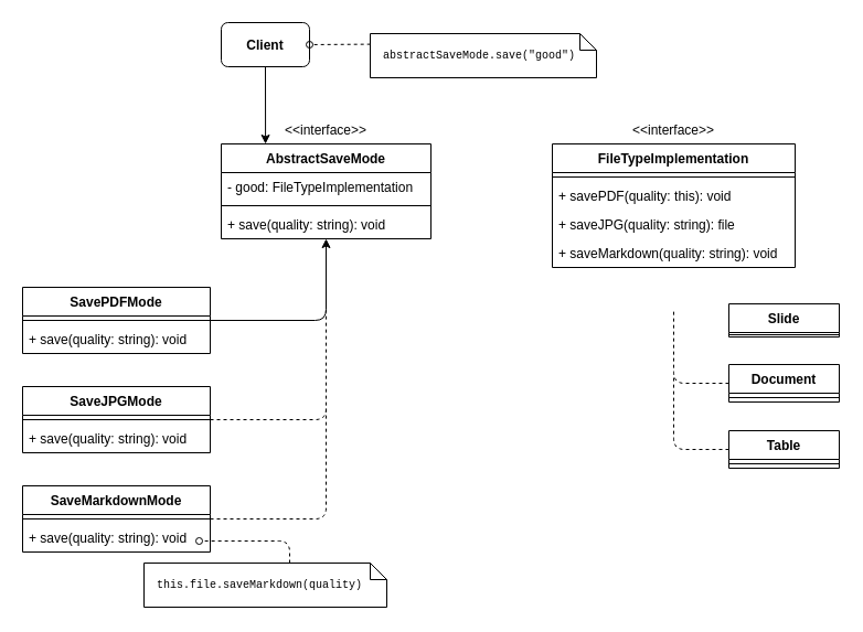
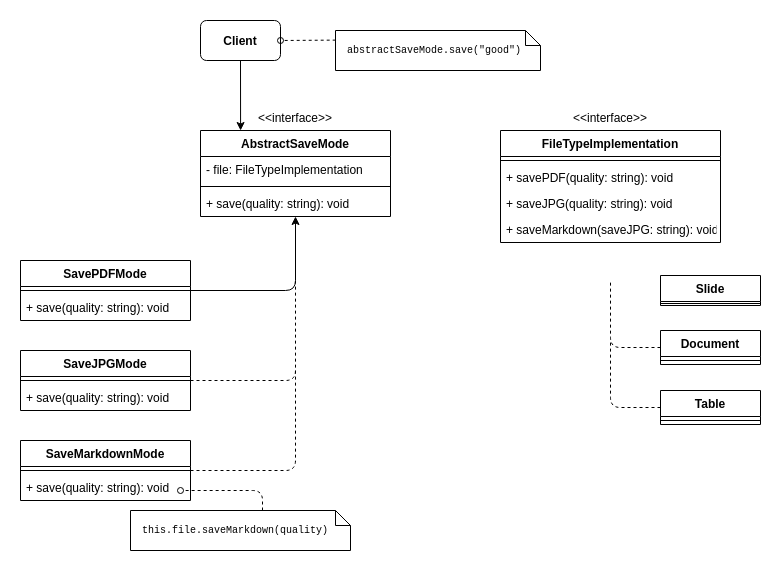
  <mxCell id="0" />
  <mxCell id="1" parent="0" />
  <mxCell id="2" value="AbstractSaveMode" style="swimlane;fontStyle=1;align=center;verticalAlign=top;childLayout=stackLayout;horizontal=1;startSize=26;horizontalStack=0;resizeParent=1;resizeParentMax=0;resizeLast=0;collapsible=1;marginBottom=0;" vertex="1" parent="1"><mxGeometry x="200" y="130" width="190" height="86" as="geometry" /></mxCell>
- <mxCell id="3" value="- good: FileTypeImplementation" style="text;strokeColor=none;fillColor=none;align=left;verticalAlign=top;spacingLeft=4;spacingRight=4;overflow=hidden;rotatable=0;points=[[0,0.5],[1,0.5]];portConstraint=eastwest;" vertex="1" parent="2"><mxGeometry y="26" width="190" height="26" as="geometry" /></mxCell>
+ <mxCell id="3" value="- file: FileTypeImplementation" style="text;strokeColor=none;fillColor=none;align=left;verticalAlign=top;spacingLeft=4;spacingRight=4;overflow=hidden;rotatable=0;points=[[0,0.5],[1,0.5]];portConstraint=eastwest;" vertex="1" parent="2"><mxGeometry y="26" width="190" height="26" as="geometry" /></mxCell>
  <mxCell id="4" value="" style="line;strokeWidth=1;fillColor=none;align=left;verticalAlign=middle;spacingTop=-1;spacingLeft=3;spacingRight=3;rotatable=0;labelPosition=right;points=[];portConstraint=eastwest;" vertex="1" parent="2"><mxGeometry y="52" width="190" height="8" as="geometry" /></mxCell>
  <mxCell id="5" value="+ save(quality: string): void" style="text;strokeColor=none;fillColor=none;align=left;verticalAlign=top;spacingLeft=4;spacingRight=4;overflow=hidden;rotatable=0;points=[[0,0.5],[1,0.5]];portConstraint=eastwest;" vertex="1" parent="2"><mxGeometry y="60" width="190" height="26" as="geometry" /></mxCell>
  <mxCell id="6" style="edgeStyle=none;html=1;dashed=0;" edge="1" parent="1" source="7" target="2"><mxGeometry relative="1" as="geometry"><Array as="points"><mxPoint x="295" y="290" /></Array></mxGeometry></mxCell>
  <mxCell id="7" value="SavePDFMode" style="swimlane;fontStyle=1;align=center;verticalAlign=top;childLayout=stackLayout;horizontal=1;startSize=26;horizontalStack=0;resizeParent=1;resizeParentMax=0;resizeLast=0;collapsible=1;marginBottom=0;" vertex="1" parent="1"><mxGeometry x="20" y="260" width="170" height="60" as="geometry" /></mxCell>
  <mxCell id="8" value="" style="line;strokeWidth=1;fillColor=none;align=left;verticalAlign=middle;spacingTop=-1;spacingLeft=3;spacingRight=3;rotatable=0;labelPosition=right;points=[];portConstraint=eastwest;" vertex="1" parent="7"><mxGeometry y="26" width="170" height="8" as="geometry" /></mxCell>
  <mxCell id="9" value="+ save(quality: string): void" style="text;strokeColor=none;fillColor=none;align=left;verticalAlign=top;spacingLeft=4;spacingRight=4;overflow=hidden;rotatable=0;points=[[0,0.5],[1,0.5]];portConstraint=eastwest;" vertex="1" parent="7"><mxGeometry y="34" width="170" height="26" as="geometry" /></mxCell>
  <mxCell id="10" style="edgeStyle=none;html=1;dashed=1;endArrow=none;endFill=0;" edge="1" parent="1" source="11"><mxGeometry relative="1" as="geometry"><mxPoint x="295" y="280" as="targetPoint" /><Array as="points"><mxPoint x="295" y="380" /></Array></mxGeometry></mxCell>
  <mxCell id="11" value="SaveJPGMode" style="swimlane;fontStyle=1;align=center;verticalAlign=top;childLayout=stackLayout;horizontal=1;startSize=26;horizontalStack=0;resizeParent=1;resizeParentMax=0;resizeLast=0;collapsible=1;marginBottom=0;" vertex="1" parent="1"><mxGeometry x="20" y="350" width="170" height="60" as="geometry" /></mxCell>
  <mxCell id="12" value="" style="line;strokeWidth=1;fillColor=none;align=left;verticalAlign=middle;spacingTop=-1;spacingLeft=3;spacingRight=3;rotatable=0;labelPosition=right;points=[];portConstraint=eastwest;" vertex="1" parent="11"><mxGeometry y="26" width="170" height="8" as="geometry" /></mxCell>
  <mxCell id="13" value="+ save(quality: string): void" style="text;strokeColor=none;fillColor=none;align=left;verticalAlign=top;spacingLeft=4;spacingRight=4;overflow=hidden;rotatable=0;points=[[0,0.5],[1,0.5]];portConstraint=eastwest;" vertex="1" parent="11"><mxGeometry y="34" width="170" height="26" as="geometry" /></mxCell>
  <mxCell id="14" style="edgeStyle=none;html=1;endArrow=none;endFill=0;dashed=1;" edge="1" parent="1" source="15"><mxGeometry relative="1" as="geometry"><mxPoint x="295" y="370" as="targetPoint" /><Array as="points"><mxPoint x="295" y="470" /></Array></mxGeometry></mxCell>
  <mxCell id="15" value="SaveMarkdownMode" style="swimlane;fontStyle=1;align=center;verticalAlign=top;childLayout=stackLayout;horizontal=1;startSize=26;horizontalStack=0;resizeParent=1;resizeParentMax=0;resizeLast=0;collapsible=1;marginBottom=0;" vertex="1" parent="1"><mxGeometry x="20" y="440" width="170" height="60" as="geometry" /></mxCell>
  <mxCell id="16" value="" style="line;strokeWidth=1;fillColor=none;align=left;verticalAlign=middle;spacingTop=-1;spacingLeft=3;spacingRight=3;rotatable=0;labelPosition=right;points=[];portConstraint=eastwest;" vertex="1" parent="15"><mxGeometry y="26" width="170" height="8" as="geometry" /></mxCell>
  <mxCell id="17" value="+ save(quality: string): void" style="text;strokeColor=none;fillColor=none;align=left;verticalAlign=top;spacingLeft=4;spacingRight=4;overflow=hidden;rotatable=0;points=[[0,0.5],[1,0.5]];portConstraint=eastwest;" vertex="1" parent="15"><mxGeometry y="34" width="170" height="26" as="geometry" /></mxCell>
  <mxCell id="18" value="FileTypeImplementation" style="swimlane;fontStyle=1;align=center;verticalAlign=top;childLayout=stackLayout;horizontal=1;startSize=26;horizontalStack=0;resizeParent=1;resizeParentMax=0;resizeLast=0;collapsible=1;marginBottom=0;" vertex="1" parent="1"><mxGeometry x="500" y="130" width="220" height="112" as="geometry" /></mxCell>
  <mxCell id="19" value="" style="line;strokeWidth=1;fillColor=none;align=left;verticalAlign=middle;spacingTop=-1;spacingLeft=3;spacingRight=3;rotatable=0;labelPosition=right;points=[];portConstraint=eastwest;" vertex="1" parent="18"><mxGeometry y="26" width="220" height="8" as="geometry" /></mxCell>
- <mxCell id="20" value="+ savePDF(quality: this): void" style="text;strokeColor=none;fillColor=none;align=left;verticalAlign=top;spacingLeft=4;spacingRight=4;overflow=hidden;rotatable=0;points=[[0,0.5],[1,0.5]];portConstraint=eastwest;" vertex="1" parent="18"><mxGeometry y="34" width="220" height="26" as="geometry" /></mxCell>
- <mxCell id="21" value="+ saveJPG(quality: string): file" style="text;strokeColor=none;fillColor=none;align=left;verticalAlign=top;spacingLeft=4;spacingRight=4;overflow=hidden;rotatable=0;points=[[0,0.5],[1,0.5]];portConstraint=eastwest;" vertex="1" parent="18"><mxGeometry y="60" width="220" height="26" as="geometry" /></mxCell>
- <mxCell id="22" value="+ saveMarkdown(quality: string): void" style="text;strokeColor=none;fillColor=none;align=left;verticalAlign=top;spacingLeft=4;spacingRight=4;overflow=hidden;rotatable=0;points=[[0,0.5],[1,0.5]];portConstraint=eastwest;" vertex="1" parent="18"><mxGeometry y="86" width="220" height="26" as="geometry" /></mxCell>
+ <mxCell id="20" value="+ savePDF(quality: string): void" style="text;strokeColor=none;fillColor=none;align=left;verticalAlign=top;spacingLeft=4;spacingRight=4;overflow=hidden;rotatable=0;points=[[0,0.5],[1,0.5]];portConstraint=eastwest;" vertex="1" parent="18"><mxGeometry y="34" width="220" height="26" as="geometry" /></mxCell>
+ <mxCell id="21" value="+ saveJPG(quality: string): void" style="text;strokeColor=none;fillColor=none;align=left;verticalAlign=top;spacingLeft=4;spacingRight=4;overflow=hidden;rotatable=0;points=[[0,0.5],[1,0.5]];portConstraint=eastwest;" vertex="1" parent="18"><mxGeometry y="60" width="220" height="26" as="geometry" /></mxCell>
+ <mxCell id="22" value="+ saveMarkdown(saveJPG: string): void" style="text;strokeColor=none;fillColor=none;align=left;verticalAlign=top;spacingLeft=4;spacingRight=4;overflow=hidden;rotatable=0;points=[[0,0.5],[1,0.5]];portConstraint=eastwest;" vertex="1" parent="18"><mxGeometry y="86" width="220" height="26" as="geometry" /></mxCell>
  <mxCell id="23" value="Slide" style="swimlane;fontStyle=1;align=center;verticalAlign=top;childLayout=stackLayout;horizontal=1;startSize=26;horizontalStack=0;resizeParent=1;resizeParentMax=0;resizeLast=0;collapsible=1;marginBottom=0;" vertex="1" parent="1"><mxGeometry x="660" y="275" width="100" height="30" as="geometry" /></mxCell>
  <mxCell id="24" value="" style="line;strokeWidth=1;fillColor=none;align=left;verticalAlign=middle;spacingTop=-1;spacingLeft=3;spacingRight=3;rotatable=0;labelPosition=right;points=[];portConstraint=eastwest;" vertex="1" parent="23"><mxGeometry y="26" width="100" height="4" as="geometry" /></mxCell>
  <mxCell id="25" value="Document" style="swimlane;fontStyle=1;align=center;verticalAlign=top;childLayout=stackLayout;horizontal=1;startSize=26;horizontalStack=0;resizeParent=1;resizeParentMax=0;resizeLast=0;collapsible=1;marginBottom=0;" vertex="1" parent="1"><mxGeometry x="660" y="330" width="100" height="34" as="geometry" /></mxCell>
  <mxCell id="26" value="" style="line;strokeWidth=1;fillColor=none;align=left;verticalAlign=middle;spacingTop=-1;spacingLeft=3;spacingRight=3;rotatable=0;labelPosition=right;points=[];portConstraint=eastwest;" vertex="1" parent="25"><mxGeometry y="26" width="100" height="8" as="geometry" /></mxCell>
  <mxCell id="27" value="Table" style="swimlane;fontStyle=1;align=center;verticalAlign=top;childLayout=stackLayout;horizontal=1;startSize=26;horizontalStack=0;resizeParent=1;resizeParentMax=0;resizeLast=0;collapsible=1;marginBottom=0;" vertex="1" parent="1"><mxGeometry x="660" y="390" width="100" height="34" as="geometry" /></mxCell>
  <mxCell id="28" value="" style="line;strokeWidth=1;fillColor=none;align=left;verticalAlign=middle;spacingTop=-1;spacingLeft=3;spacingRight=3;rotatable=0;labelPosition=right;points=[];portConstraint=eastwest;" vertex="1" parent="27"><mxGeometry y="26" width="100" height="8" as="geometry" /></mxCell>
  <mxCell id="29" value="&lt;&lt;interface&gt;&gt;" style="text;align=center;fontStyle=0;verticalAlign=middle;spacingLeft=3;spacingRight=3;strokeColor=none;rotatable=0;points=[[0,0.5],[1,0.5]];portConstraint=eastwest;" vertex="1" parent="1"><mxGeometry x="255" y="104" width="80" height="26" as="geometry" /></mxCell>
  <mxCell id="30" value="&lt;&lt;interface&gt;&gt;" style="text;align=center;fontStyle=0;verticalAlign=middle;spacingLeft=3;spacingRight=3;strokeColor=none;rotatable=0;points=[[0,0.5],[1,0.5]];portConstraint=eastwest;" vertex="1" parent="1"><mxGeometry x="570" y="104" width="80" height="26" as="geometry" /></mxCell>
  <mxCell id="31" style="edgeStyle=none;html=1;dashed=1;endArrow=none;endFill=0;" edge="1" parent="1" source="25"><mxGeometry relative="1" as="geometry"><mxPoint x="670" y="300" as="sourcePoint" /><mxPoint x="610" y="280" as="targetPoint" /><Array as="points"><mxPoint x="610" y="347" /></Array></mxGeometry></mxCell>
  <mxCell id="32" style="edgeStyle=none;html=1;dashed=1;endArrow=none;endFill=0;" edge="1" parent="1" source="27"><mxGeometry relative="1" as="geometry"><mxPoint x="650" y="413.5" as="sourcePoint" /><mxPoint x="610" y="340" as="targetPoint" /><Array as="points"><mxPoint x="610" y="407" /></Array></mxGeometry></mxCell>
  <mxCell id="33" value="&lt;font face=&quot;Courier New&quot;&gt;this.file.saveMarkdown(quality)&lt;/font&gt;" style="shape=note;size=15;align=left;spacingLeft=10;html=1;whiteSpace=wrap;fontSize=10;" vertex="1" parent="1"><mxGeometry x="130" y="510.01" width="220" height="40" as="geometry" /></mxCell>
  <mxCell id="34" style="edgeStyle=none;html=1;startArrow=none;startFill=0;endArrow=oval;endFill=0;dashed=1;entryX=0.7;entryY=0.538;entryDx=0;entryDy=0;entryPerimeter=0;exitX=0.6;exitY=0;exitDx=0;exitDy=0;exitPerimeter=0;" edge="1" parent="1" source="33"><mxGeometry relative="1" as="geometry"><mxPoint x="180" y="489.998" as="targetPoint" /><mxPoint x="158" y="530.01" as="sourcePoint" /><Array as="points"><mxPoint x="262" y="490" /></Array></mxGeometry></mxCell>
  <mxCell id="35" value="" style="rounded=1;whiteSpace=wrap;html=1;fontFamily=Courier New;" vertex="1" parent="1"><mxGeometry x="200" y="20" width="80" height="40" as="geometry" /></mxCell>
  <mxCell id="36" style="edgeStyle=none;html=1;fontFamily=Courier New;startArrow=none;startFill=0;endArrow=classic;endFill=1;startSize=13;endSize=6;sourcePerimeterSpacing=11;exitX=0.5;exitY=1;exitDx=0;exitDy=0;entryX=0.211;entryY=0;entryDx=0;entryDy=0;entryPerimeter=0;" edge="1" parent="1" source="35" target="2"><mxGeometry relative="1" as="geometry"><mxPoint x="240" y="120" as="targetPoint" /></mxGeometry></mxCell>
  <mxCell id="37" value="Client" style="text;align=center;fontStyle=1;verticalAlign=middle;spacingLeft=3;spacingRight=3;strokeColor=none;rotatable=0;points=[[0,0.5],[1,0.5]];portConstraint=eastwest;" vertex="1" parent="1"><mxGeometry x="200" y="27" width="80" height="26" as="geometry" /></mxCell>
  <mxCell id="38" value="&lt;span style=&quot;text-align: center&quot;&gt;&lt;font face=&quot;Courier New&quot; style=&quot;font-size: 10px&quot;&gt;abstractSaveMode.save(&quot;good&quot;)&lt;/font&gt;&lt;/span&gt;" style="shape=note;size=15;align=left;spacingLeft=10;html=1;whiteSpace=wrap;fontSize=10;" vertex="1" parent="1"><mxGeometry x="335" y="30.01" width="205" height="40" as="geometry" /></mxCell>
  <mxCell id="39" style="edgeStyle=none;html=1;startArrow=none;startFill=0;endArrow=oval;endFill=0;dashed=1;entryX=1;entryY=0.5;entryDx=0;entryDy=0;exitX=0.001;exitY=0.24;exitDx=0;exitDy=0;exitPerimeter=0;" edge="1" parent="1" source="38" target="37"><mxGeometry relative="1" as="geometry"><mxPoint x="290" y="-10.002" as="targetPoint" /><mxPoint x="330" y="40" as="sourcePoint" /></mxGeometry></mxCell>
